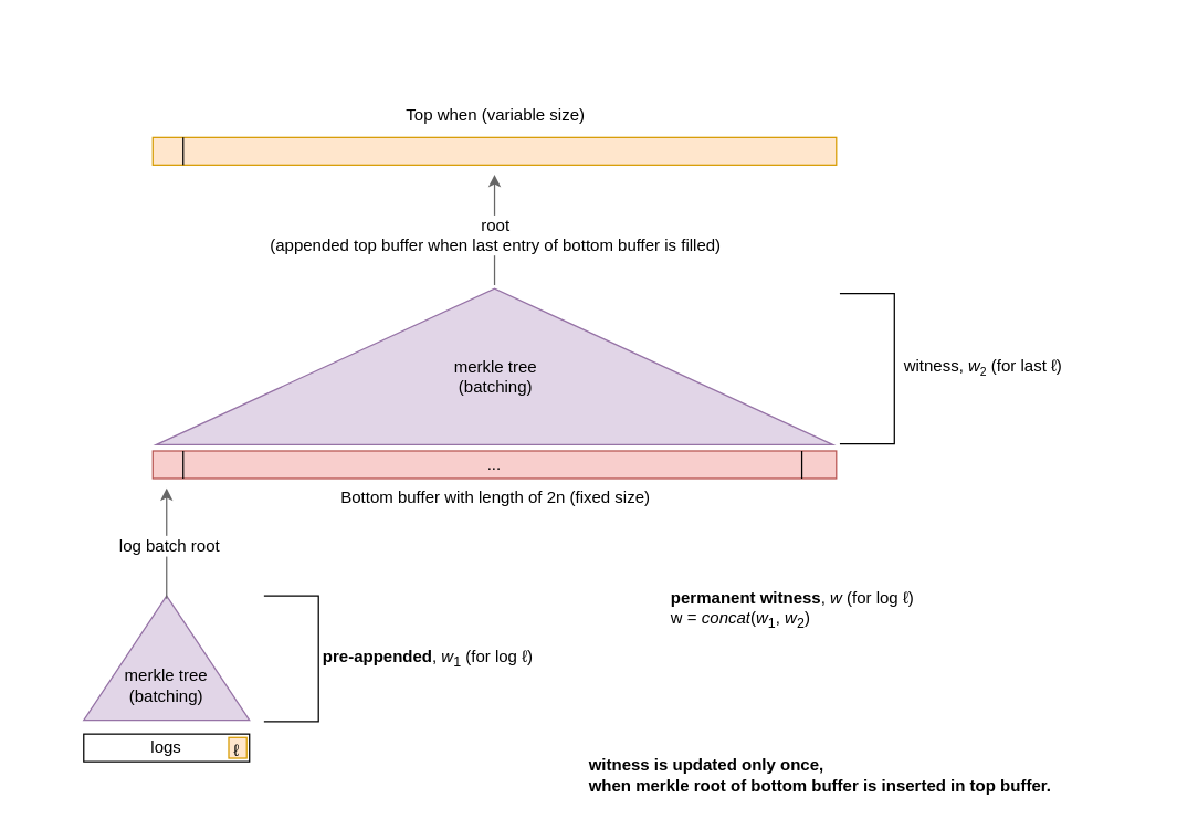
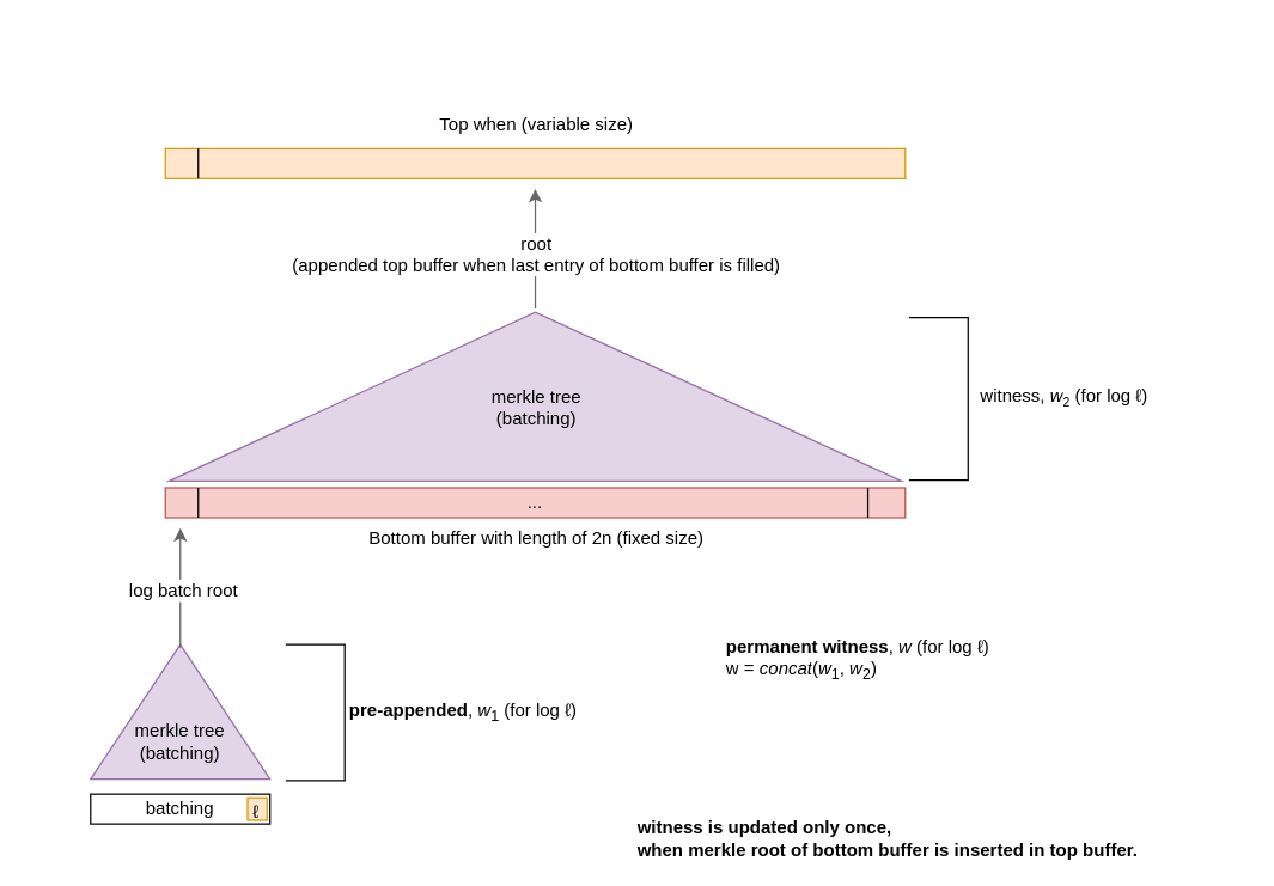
  <mxCell id="0" />
  <mxCell id="1" parent="0" />
- <mxCell id="2" value="logs" style="rounded=0;whiteSpace=wrap;html=1;" vertex="1" parent="1"><mxGeometry x="60" y="531" width="120" height="20" as="geometry" /></mxCell>
+ <mxCell id="2" value="batching" style="rounded=0;whiteSpace=wrap;html=1;" vertex="1" parent="1"><mxGeometry x="60" y="531" width="120" height="20" as="geometry" /></mxCell>
  <mxCell id="3" value="" style="triangle;whiteSpace=wrap;html=1;rotation=-90;fillColor=#e1d5e7;strokeColor=#9673a6;" vertex="1" parent="1"><mxGeometry x="75" y="416" width="90" height="120" as="geometry" /></mxCell>
  <mxCell id="4" value="merkle tree&lt;br&gt;(batching)" style="text;html=1;strokeColor=none;fillColor=none;align=center;verticalAlign=middle;whiteSpace=wrap;rounded=0;" vertex="1" parent="1"><mxGeometry x="20" y="476" width="200" height="40" as="geometry" /></mxCell>
  <mxCell id="5" value="" style="endArrow=classic;html=1;fillColor=#f5f5f5;strokeColor=#666666;" edge="1" parent="1"><mxGeometry width="50" height="50" relative="1" as="geometry"><mxPoint x="120" y="433" as="sourcePoint" /><mxPoint x="120" y="353" as="targetPoint" /></mxGeometry></mxCell>
  <mxCell id="6" value="log batch root" style="text;html=1;align=center;verticalAlign=middle;resizable=0;points=[];;labelBackgroundColor=#ffffff;" vertex="1" connectable="0" parent="5"><mxGeometry x="-0.025" y="-1" relative="1" as="geometry"><mxPoint as="offset" /></mxGeometry></mxCell>
  <mxCell id="7" value="..." style="rounded=0;whiteSpace=wrap;html=1;fillColor=#f8cecc;strokeColor=#b85450;" vertex="1" parent="1"><mxGeometry x="110" y="326" width="495" height="20" as="geometry" /></mxCell>
  <mxCell id="8" value="" style="endArrow=none;html=1;" edge="1" parent="1"><mxGeometry width="50" height="50" relative="1" as="geometry"><mxPoint x="132" y="346" as="sourcePoint" /><mxPoint x="132" y="326" as="targetPoint" /></mxGeometry></mxCell>
  <mxCell id="9" value="Bottom buffer with length of 2n&amp;nbsp;(fixed size)" style="text;html=1;align=center;" vertex="1" parent="1"><mxGeometry x="232.5" y="346" width="250" height="30" as="geometry" /></mxCell>
  <mxCell id="10" value="" style="triangle;whiteSpace=wrap;html=1;rotation=-90;fillColor=#e1d5e7;strokeColor=#9673a6;" vertex="1" parent="1"><mxGeometry x="301" y="20" width="113" height="490" as="geometry" /></mxCell>
  <mxCell id="11" value="merkle tree&lt;br&gt;(batching)" style="text;html=1;align=center;" vertex="1" parent="1"><mxGeometry x="287.5" y="251.5" width="140" height="30" as="geometry" /></mxCell>
  <mxCell id="12" value="" style="endArrow=none;html=1;" edge="1" parent="1"><mxGeometry width="50" height="50" relative="1" as="geometry"><mxPoint x="580" y="346" as="sourcePoint" /><mxPoint x="580" y="326" as="targetPoint" /></mxGeometry></mxCell>
  <mxCell id="13" value="" style="endArrow=classic;html=1;fillColor=#f5f5f5;strokeColor=#666666;" edge="1" parent="1"><mxGeometry width="50" height="50" relative="1" as="geometry"><mxPoint x="357.5" y="206" as="sourcePoint" /><mxPoint x="357.5" y="126" as="targetPoint" /></mxGeometry></mxCell>
  <mxCell id="14" value="root&lt;br&gt;(appended top buffer when last entry of bottom buffer is filled)" style="text;html=1;align=center;verticalAlign=middle;resizable=0;points=[];;labelBackgroundColor=#ffffff;" vertex="1" connectable="0" parent="13"><mxGeometry x="-0.075" y="1" relative="1" as="geometry"><mxPoint x="1" as="offset" /></mxGeometry></mxCell>
  <mxCell id="15" value="" style="rounded=0;whiteSpace=wrap;html=1;fillColor=#ffe6cc;strokeColor=#d79b00;" vertex="1" parent="1"><mxGeometry x="110" y="99" width="495" height="20" as="geometry" /></mxCell>
  <mxCell id="16" value="" style="endArrow=none;html=1;" edge="1" parent="1"><mxGeometry width="50" height="50" relative="1" as="geometry"><mxPoint x="132" y="119" as="sourcePoint" /><mxPoint x="132" y="99" as="targetPoint" /></mxGeometry></mxCell>
  <mxCell id="17" value="Top when (variable size)" style="text;html=1;align=center;" vertex="1" parent="1"><mxGeometry x="232.5" y="69" width="250" height="30" as="geometry" /></mxCell>
  <mxCell id="18" value="" style="shape=partialRectangle;whiteSpace=wrap;html=1;bottom=1;right=1;left=1;top=0;fillColor=none;routingCenterX=-0.5;rotation=-90;" vertex="1" parent="1"><mxGeometry x="165" y="457" width="91" height="39" as="geometry" /></mxCell>
  <mxCell id="19" value="&lt;b&gt;pre-appended&lt;/b&gt;, &lt;font face=&quot;apple sd gothic neo, helvetica, sans-serif&quot;&gt;&lt;span style=&quot;background-color: rgb(255 , 255 , 255)&quot;&gt;&lt;i&gt;w&lt;/i&gt;&lt;/span&gt;&lt;/font&gt;&lt;sub&gt;1&lt;/sub&gt; (for log &lt;font face=&quot;Apple SD Gothic NEO, helvetica, sans-serif&quot;&gt;ℓ&lt;/font&gt;)" style="text;html=1;strokeColor=none;fillColor=none;align=center;verticalAlign=middle;whiteSpace=wrap;rounded=0;" vertex="1" parent="1"><mxGeometry x="190.5" y="466" width="237" height="20" as="geometry" /></mxCell>
  <mxCell id="20" value="" style="rounded=0;whiteSpace=wrap;html=1;fillColor=#ffe6cc;strokeColor=#d79b00;" vertex="1" parent="1"><mxGeometry x="165" y="533.5" width="13" height="15" as="geometry" /></mxCell>
  <mxCell id="21" value="ℓ" style="text;html=1;" vertex="1" parent="1"><mxGeometry x="167" y="528.5" width="10" height="20" as="geometry" /></mxCell>
- <mxCell id="22" value="witness, &lt;i&gt;w&lt;/i&gt;&lt;span style=&quot;font-family: &amp;#34;apple sd gothic neo&amp;#34; , &amp;#34;helvetica&amp;#34; , sans-serif ; background-color: rgb(255 , 255 , 255)&quot;&gt;&lt;span style=&quot;font-size: 10px&quot;&gt;&lt;sub&gt;2&lt;/sub&gt;&lt;/span&gt;&lt;/span&gt;&amp;nbsp;(for last &lt;font face=&quot;Apple SD Gothic NEO, helvetica, sans-serif&quot;&gt;ℓ&lt;/font&gt;)" style="text;html=1;strokeColor=none;fillColor=none;align=center;verticalAlign=middle;whiteSpace=wrap;rounded=0;" vertex="1" parent="1"><mxGeometry x="593" y="255" width="237" height="20" as="geometry" /></mxCell>
+ <mxCell id="22" value="witness, &lt;i&gt;w&lt;/i&gt;&lt;span style=&quot;font-family: &amp;#34;apple sd gothic neo&amp;#34; , &amp;#34;helvetica&amp;#34; , sans-serif ; background-color: rgb(255 , 255 , 255)&quot;&gt;&lt;span style=&quot;font-size: 10px&quot;&gt;&lt;sub&gt;2&lt;/sub&gt;&lt;/span&gt;&lt;/span&gt;&amp;nbsp;(for log &lt;font face=&quot;Apple SD Gothic NEO, helvetica, sans-serif&quot;&gt;ℓ&lt;/font&gt;)" style="text;html=1;strokeColor=none;fillColor=none;align=center;verticalAlign=middle;whiteSpace=wrap;rounded=0;" vertex="1" parent="1"><mxGeometry x="593" y="255" width="237" height="20" as="geometry" /></mxCell>
  <mxCell id="23" value="" style="shape=partialRectangle;whiteSpace=wrap;html=1;bottom=1;right=1;left=1;top=0;fillColor=none;routingCenterX=-0.5;rotation=-90;" vertex="1" parent="1"><mxGeometry x="573" y="247" width="109" height="39" as="geometry" /></mxCell>
  <mxCell id="24" value="&lt;b&gt;permanent witness&lt;/b&gt;,&amp;nbsp;&lt;span style=&quot;font-family: &amp;#34;apple sd gothic neo&amp;#34; , &amp;#34;helvetica&amp;#34; , sans-serif ; background-color: rgb(255 , 255 , 255)&quot;&gt;&lt;i&gt;w&lt;/i&gt;&lt;/span&gt;&amp;nbsp;(for log &lt;font face=&quot;Apple SD Gothic NEO, helvetica, sans-serif&quot;&gt;ℓ&lt;/font&gt;)&lt;br&gt;&lt;div style=&quot;text-align: left&quot;&gt;&lt;span style=&quot;background-color: rgb(255 , 255 , 255) ; font-family: &amp;#34;apple sd gothic neo&amp;#34; , &amp;#34;helvetica&amp;#34; , sans-serif&quot;&gt;w&lt;/span&gt;&lt;span style=&quot;background-color: rgb(255 , 255 , 255) ; font-family: &amp;#34;apple sd gothic neo&amp;#34; , &amp;#34;helvetica&amp;#34; , sans-serif&quot;&gt; = &lt;/span&gt;&lt;i style=&quot;font-family: &amp;#34;apple sd gothic neo&amp;#34; , &amp;#34;helvetica&amp;#34; , sans-serif&quot;&gt;concat&lt;/i&gt;&lt;span style=&quot;background-color: rgb(255 , 255 , 255) ; font-family: &amp;#34;apple sd gothic neo&amp;#34; , &amp;#34;helvetica&amp;#34; , sans-serif&quot;&gt;(&lt;/span&gt;&lt;i style=&quot;font-family: &amp;#34;apple sd gothic neo&amp;#34; , &amp;#34;helvetica&amp;#34; , sans-serif&quot;&gt;w&lt;/i&gt;&lt;sub style=&quot;font-family: &amp;#34;apple sd gothic neo&amp;#34; , &amp;#34;helvetica&amp;#34; , sans-serif&quot;&gt;1&lt;/sub&gt;&lt;span style=&quot;background-color: rgb(255 , 255 , 255) ; font-family: &amp;#34;apple sd gothic neo&amp;#34; , &amp;#34;helvetica&amp;#34; , sans-serif&quot;&gt;, &lt;/span&gt;&lt;i style=&quot;font-family: &amp;#34;apple sd gothic neo&amp;#34; , &amp;#34;helvetica&amp;#34; , sans-serif&quot;&gt;w&lt;/i&gt;&lt;sub style=&quot;font-family: &amp;#34;apple sd gothic neo&amp;#34; , &amp;#34;helvetica&amp;#34; , sans-serif&quot;&gt;2&lt;/sub&gt;&lt;span style=&quot;background-color: rgb(255 , 255 , 255) ; font-family: &amp;#34;apple sd gothic neo&amp;#34; , &amp;#34;helvetica&amp;#34; , sans-serif&quot;&gt;)&lt;/span&gt;&lt;/div&gt;" style="text;html=1;strokeColor=none;fillColor=none;align=center;verticalAlign=middle;whiteSpace=wrap;rounded=0;" vertex="1" parent="1"><mxGeometry x="454.5" y="424" width="237" height="33" as="geometry" /></mxCell>
  <mxCell id="25" value="&lt;div style=&quot;text-align: left&quot;&gt;&lt;span&gt;&lt;b&gt;witness is updated only once,&lt;/b&gt;&lt;/span&gt;&lt;/div&gt;&lt;b&gt;when merkle root of bottom buffer is inserted in top buffer.&lt;/b&gt;" style="text;html=1;strokeColor=none;fillColor=none;align=center;verticalAlign=middle;whiteSpace=wrap;rounded=0;" vertex="1" parent="1"><mxGeometry x="368.5" y="551" width="449" height="20" as="geometry" /></mxCell>
